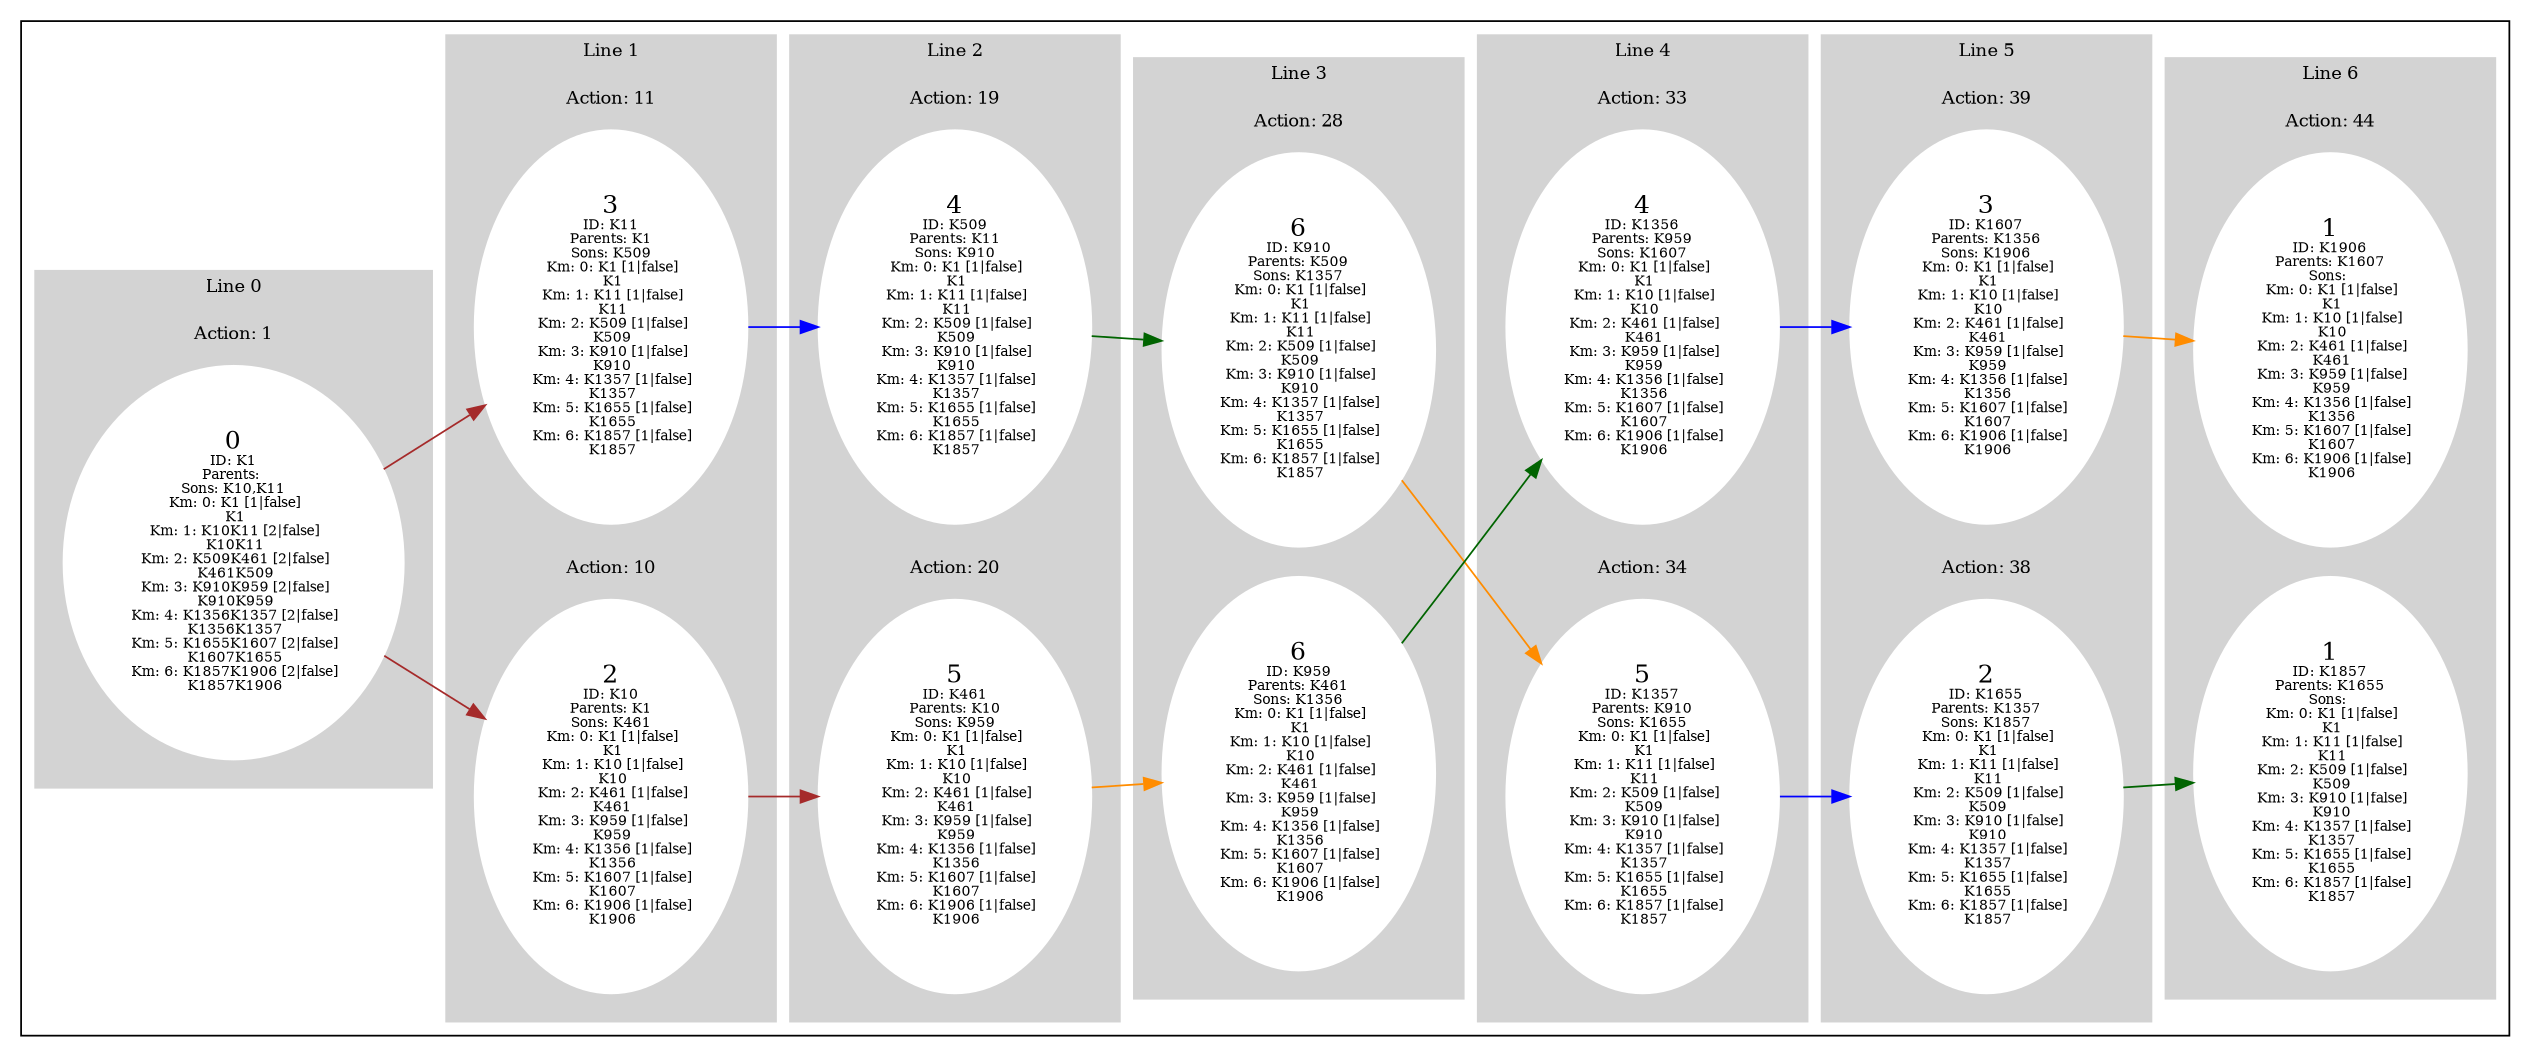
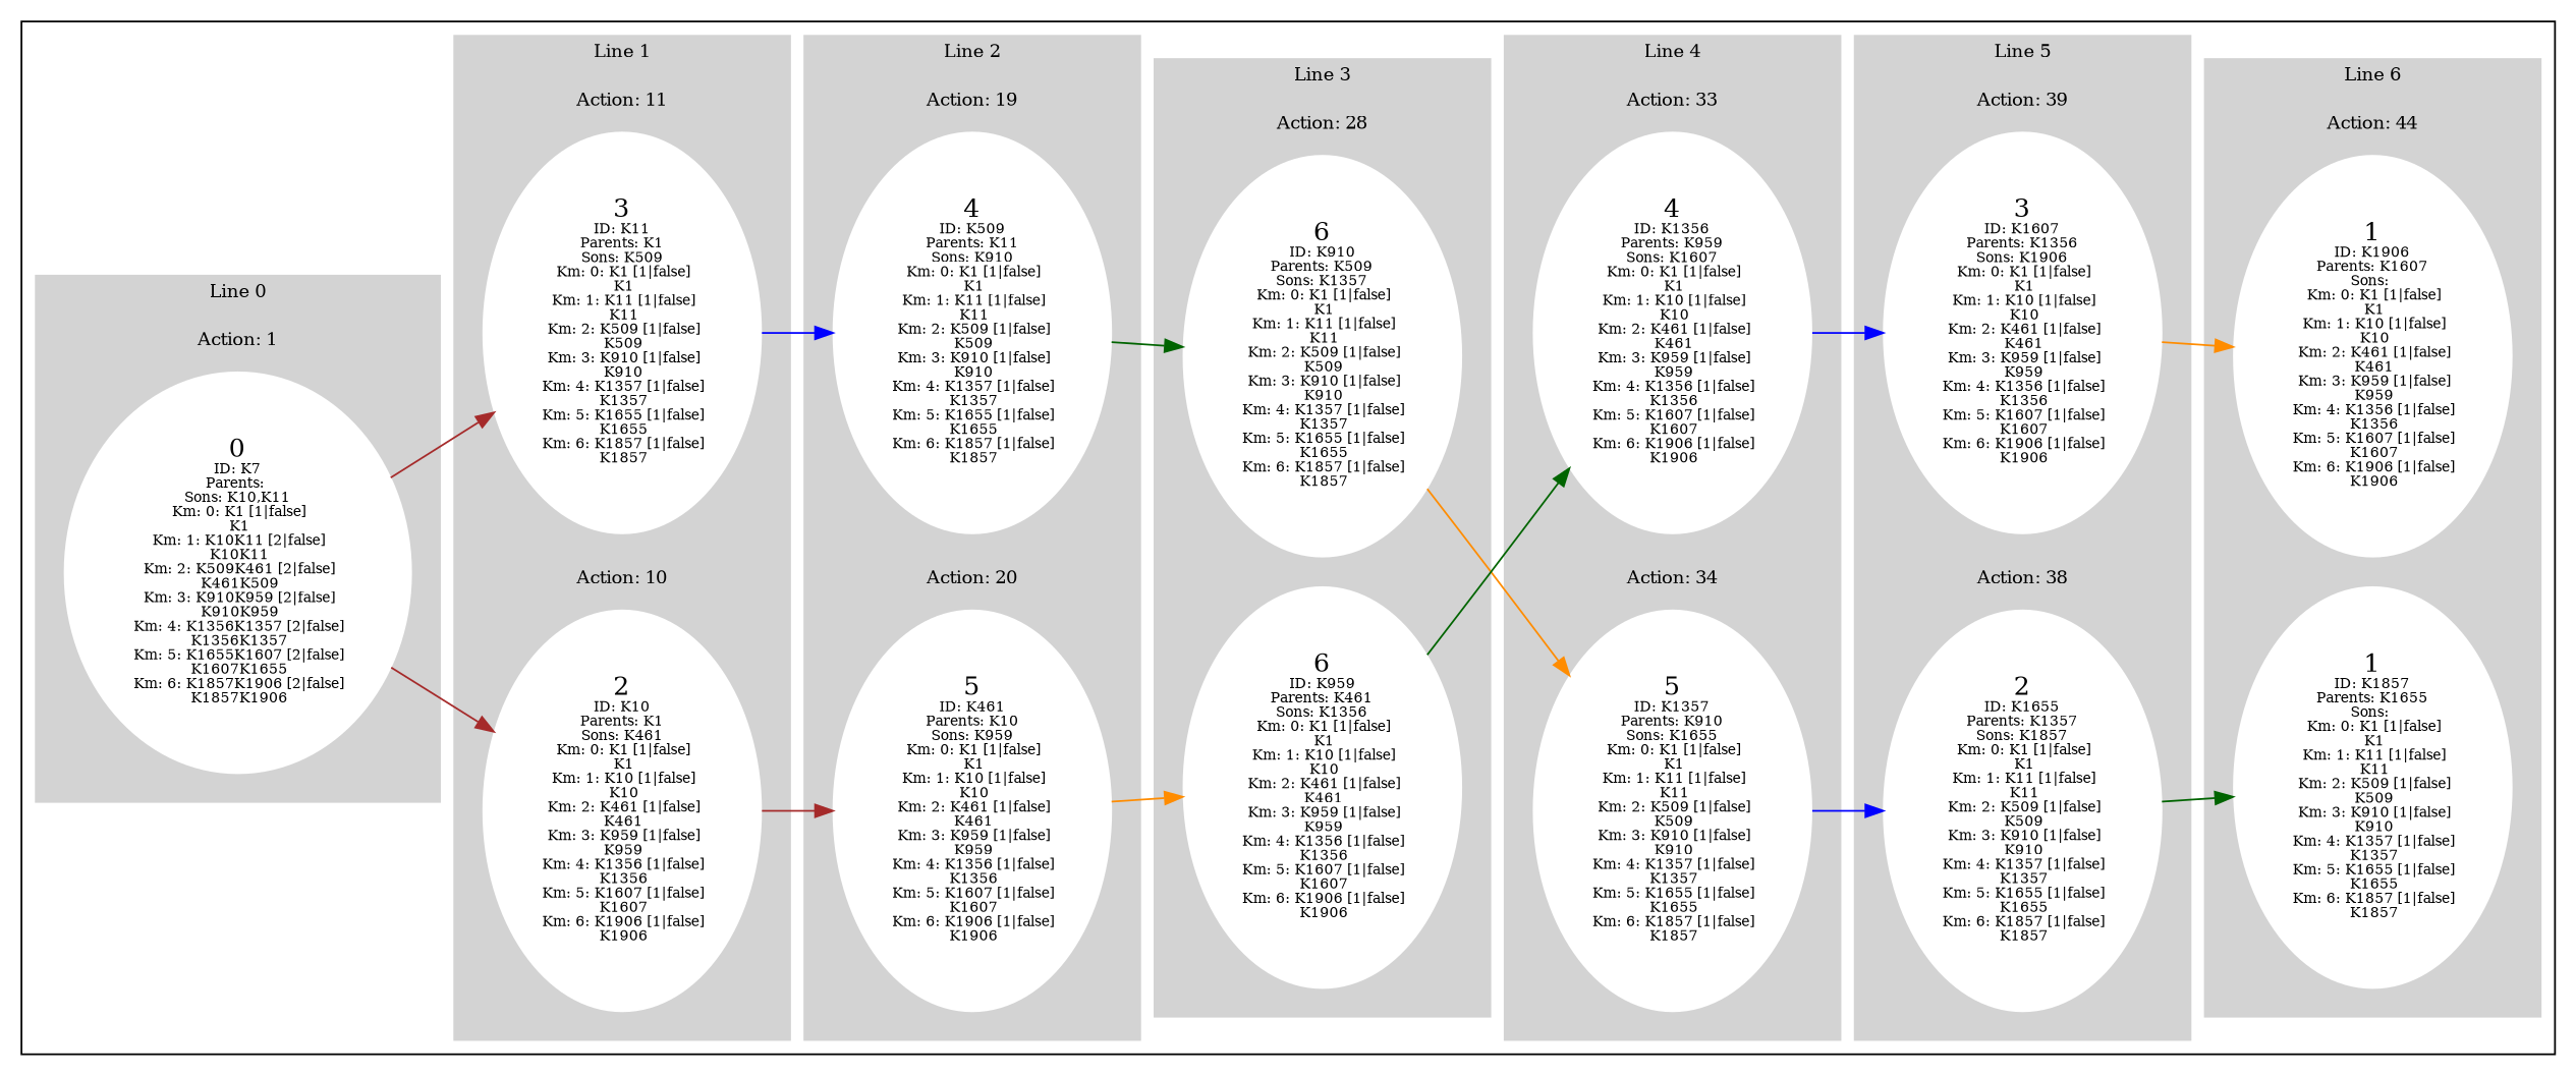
  digraph {
    rankdir=LR
    node [color=white style=filled]
    edge [color=brown]
-   n1 [label=<0<BR /><FONT POINT-SIZE="8">ID: K1</FONT><BR /><FONT POINT-SIZE="8">Parents: </FONT><BR /><FONT POINT-SIZE="8">Sons: K10,K11</FONT><BR /><FONT POINT-SIZE="8"> Km: 0: K1 [1|false]<BR /> K1</FONT><BR /><FONT POINT-SIZE="8"> Km: 1: K10K11 [2|false]<BR /> K10K11</FONT><BR /><FONT POINT-SIZE="8"> Km: 2: K509K461 [2|false]<BR /> K461K509</FONT><BR /><FONT POINT-SIZE="8"> Km: 3: K910K959 [2|false]<BR /> K910K959</FONT><BR /><FONT POINT-SIZE="8"> Km: 4: K1356K1357 [2|false]<BR /> K1356K1357</FONT><BR /><FONT POINT-SIZE="8"> Km: 5: K1655K1607 [2|false]<BR /> K1607K1655</FONT><BR /><FONT POINT-SIZE="8"> Km: 6: K1857K1906 [2|false]<BR /> K1857K1906</FONT>>]
+   n1 [label=<0<BR /><FONT POINT-SIZE="8">ID: K7</FONT><BR /><FONT POINT-SIZE="8">Parents: </FONT><BR /><FONT POINT-SIZE="8">Sons: K10,K11</FONT><BR /><FONT POINT-SIZE="8"> Km: 0: K1 [1|false]<BR /> K1</FONT><BR /><FONT POINT-SIZE="8"> Km: 1: K10K11 [2|false]<BR /> K10K11</FONT><BR /><FONT POINT-SIZE="8"> Km: 2: K509K461 [2|false]<BR /> K461K509</FONT><BR /><FONT POINT-SIZE="8"> Km: 3: K910K959 [2|false]<BR /> K910K959</FONT><BR /><FONT POINT-SIZE="8"> Km: 4: K1356K1357 [2|false]<BR /> K1356K1357</FONT><BR /><FONT POINT-SIZE="8"> Km: 5: K1655K1607 [2|false]<BR /> K1607K1655</FONT><BR /><FONT POINT-SIZE="8"> Km: 6: K1857K1906 [2|false]<BR /> K1857K1906</FONT>>]
    n2 [label=<4<BR /><FONT POINT-SIZE="8">ID: K1356</FONT><BR /><FONT POINT-SIZE="8">Parents: K959</FONT><BR /><FONT POINT-SIZE="8">Sons: K1607</FONT><BR /><FONT POINT-SIZE="8"> Km: 0: K1 [1|false]<BR /> K1</FONT><BR /><FONT POINT-SIZE="8"> Km: 1: K10 [1|false]<BR /> K10</FONT><BR /><FONT POINT-SIZE="8"> Km: 2: K461 [1|false]<BR /> K461</FONT><BR /><FONT POINT-SIZE="8"> Km: 3: K959 [1|false]<BR /> K959</FONT><BR /><FONT POINT-SIZE="8"> Km: 4: K1356 [1|false]<BR /> K1356</FONT><BR /><FONT POINT-SIZE="8"> Km: 5: K1607 [1|false]<BR /> K1607</FONT><BR /><FONT POINT-SIZE="8"> Km: 6: K1906 [1|false]<BR /> K1906</FONT>>]
    n3 [label=<5<BR /><FONT POINT-SIZE="8">ID: K1357</FONT><BR /><FONT POINT-SIZE="8">Parents: K910</FONT><BR /><FONT POINT-SIZE="8">Sons: K1655</FONT><BR /><FONT POINT-SIZE="8"> Km: 0: K1 [1|false]<BR /> K1</FONT><BR /><FONT POINT-SIZE="8"> Km: 1: K11 [1|false]<BR /> K11</FONT><BR /><FONT POINT-SIZE="8"> Km: 2: K509 [1|false]<BR /> K509</FONT><BR /><FONT POINT-SIZE="8"> Km: 3: K910 [1|false]<BR /> K910</FONT><BR /><FONT POINT-SIZE="8"> Km: 4: K1357 [1|false]<BR /> K1357</FONT><BR /><FONT POINT-SIZE="8"> Km: 5: K1655 [1|false]<BR /> K1655</FONT><BR /><FONT POINT-SIZE="8"> Km: 6: K1857 [1|false]<BR /> K1857</FONT>>]
    n4 [label=<4<BR /><FONT POINT-SIZE="8">ID: K509</FONT><BR /><FONT POINT-SIZE="8">Parents: K11</FONT><BR /><FONT POINT-SIZE="8">Sons: K910</FONT><BR /><FONT POINT-SIZE="8"> Km: 0: K1 [1|false]<BR /> K1</FONT><BR /><FONT POINT-SIZE="8"> Km: 1: K11 [1|false]<BR /> K11</FONT><BR /><FONT POINT-SIZE="8"> Km: 2: K509 [1|false]<BR /> K509</FONT><BR /><FONT POINT-SIZE="8"> Km: 3: K910 [1|false]<BR /> K910</FONT><BR /><FONT POINT-SIZE="8"> Km: 4: K1357 [1|false]<BR /> K1357</FONT><BR /><FONT POINT-SIZE="8"> Km: 5: K1655 [1|false]<BR /> K1655</FONT><BR /><FONT POINT-SIZE="8"> Km: 6: K1857 [1|false]<BR /> K1857</FONT>>]
    n5 [label=<5<BR /><FONT POINT-SIZE="8">ID: K461</FONT><BR /><FONT POINT-SIZE="8">Parents: K10</FONT><BR /><FONT POINT-SIZE="8">Sons: K959</FONT><BR /><FONT POINT-SIZE="8"> Km: 0: K1 [1|false]<BR /> K1</FONT><BR /><FONT POINT-SIZE="8"> Km: 1: K10 [1|false]<BR /> K10</FONT><BR /><FONT POINT-SIZE="8"> Km: 2: K461 [1|false]<BR /> K461</FONT><BR /><FONT POINT-SIZE="8"> Km: 3: K959 [1|false]<BR /> K959</FONT><BR /><FONT POINT-SIZE="8"> Km: 4: K1356 [1|false]<BR /> K1356</FONT><BR /><FONT POINT-SIZE="8"> Km: 5: K1607 [1|false]<BR /> K1607</FONT><BR /><FONT POINT-SIZE="8"> Km: 6: K1906 [1|false]<BR /> K1906</FONT>>]
    n6 [label=<6<BR /><FONT POINT-SIZE="8">ID: K910</FONT><BR /><FONT POINT-SIZE="8">Parents: K509</FONT><BR /><FONT POINT-SIZE="8">Sons: K1357</FONT><BR /><FONT POINT-SIZE="8"> Km: 0: K1 [1|false]<BR /> K1</FONT><BR /><FONT POINT-SIZE="8"> Km: 1: K11 [1|false]<BR /> K11</FONT><BR /><FONT POINT-SIZE="8"> Km: 2: K509 [1|false]<BR /> K509</FONT><BR /><FONT POINT-SIZE="8"> Km: 3: K910 [1|false]<BR /> K910</FONT><BR /><FONT POINT-SIZE="8"> Km: 4: K1357 [1|false]<BR /> K1357</FONT><BR /><FONT POINT-SIZE="8"> Km: 5: K1655 [1|false]<BR /> K1655</FONT><BR /><FONT POINT-SIZE="8"> Km: 6: K1857 [1|false]<BR /> K1857</FONT>>]
    n7 [label=<6<BR /><FONT POINT-SIZE="8">ID: K959</FONT><BR /><FONT POINT-SIZE="8">Parents: K461</FONT><BR /><FONT POINT-SIZE="8">Sons: K1356</FONT><BR /><FONT POINT-SIZE="8"> Km: 0: K1 [1|false]<BR /> K1</FONT><BR /><FONT POINT-SIZE="8"> Km: 1: K10 [1|false]<BR /> K10</FONT><BR /><FONT POINT-SIZE="8"> Km: 2: K461 [1|false]<BR /> K461</FONT><BR /><FONT POINT-SIZE="8"> Km: 3: K959 [1|false]<BR /> K959</FONT><BR /><FONT POINT-SIZE="8"> Km: 4: K1356 [1|false]<BR /> K1356</FONT><BR /><FONT POINT-SIZE="8"> Km: 5: K1607 [1|false]<BR /> K1607</FONT><BR /><FONT POINT-SIZE="8"> Km: 6: K1906 [1|false]<BR /> K1906</FONT>>]
    n8 [label=<2<BR /><FONT POINT-SIZE="8">ID: K1655</FONT><BR /><FONT POINT-SIZE="8">Parents: K1357</FONT><BR /><FONT POINT-SIZE="8">Sons: K1857</FONT><BR /><FONT POINT-SIZE="8"> Km: 0: K1 [1|false]<BR /> K1</FONT><BR /><FONT POINT-SIZE="8"> Km: 1: K11 [1|false]<BR /> K11</FONT><BR /><FONT POINT-SIZE="8"> Km: 2: K509 [1|false]<BR /> K509</FONT><BR /><FONT POINT-SIZE="8"> Km: 3: K910 [1|false]<BR /> K910</FONT><BR /><FONT POINT-SIZE="8"> Km: 4: K1357 [1|false]<BR /> K1357</FONT><BR /><FONT POINT-SIZE="8"> Km: 5: K1655 [1|false]<BR /> K1655</FONT><BR /><FONT POINT-SIZE="8"> Km: 6: K1857 [1|false]<BR /> K1857</FONT>>]
    n9 [label=<3<BR /><FONT POINT-SIZE="8">ID: K1607</FONT><BR /><FONT POINT-SIZE="8">Parents: K1356</FONT><BR /><FONT POINT-SIZE="8">Sons: K1906</FONT><BR /><FONT POINT-SIZE="8"> Km: 0: K1 [1|false]<BR /> K1</FONT><BR /><FONT POINT-SIZE="8"> Km: 1: K10 [1|false]<BR /> K10</FONT><BR /><FONT POINT-SIZE="8"> Km: 2: K461 [1|false]<BR /> K461</FONT><BR /><FONT POINT-SIZE="8"> Km: 3: K959 [1|false]<BR /> K959</FONT><BR /><FONT POINT-SIZE="8"> Km: 4: K1356 [1|false]<BR /> K1356</FONT><BR /><FONT POINT-SIZE="8"> Km: 5: K1607 [1|false]<BR /> K1607</FONT><BR /><FONT POINT-SIZE="8"> Km: 6: K1906 [1|false]<BR /> K1906</FONT>>]
    n10 [label=<1<BR /><FONT POINT-SIZE="8">ID: K1857</FONT><BR /><FONT POINT-SIZE="8">Parents: K1655</FONT><BR /><FONT POINT-SIZE="8">Sons: </FONT><BR /><FONT POINT-SIZE="8"> Km: 0: K1 [1|false]<BR /> K1</FONT><BR /><FONT POINT-SIZE="8"> Km: 1: K11 [1|false]<BR /> K11</FONT><BR /><FONT POINT-SIZE="8"> Km: 2: K509 [1|false]<BR /> K509</FONT><BR /><FONT POINT-SIZE="8"> Km: 3: K910 [1|false]<BR /> K910</FONT><BR /><FONT POINT-SIZE="8"> Km: 4: K1357 [1|false]<BR /> K1357</FONT><BR /><FONT POINT-SIZE="8"> Km: 5: K1655 [1|false]<BR /> K1655</FONT><BR /><FONT POINT-SIZE="8"> Km: 6: K1857 [1|false]<BR /> K1857</FONT>>]
    n11 [label=<1<BR /><FONT POINT-SIZE="8">ID: K1906</FONT><BR /><FONT POINT-SIZE="8">Parents: K1607</FONT><BR /><FONT POINT-SIZE="8">Sons: </FONT><BR /><FONT POINT-SIZE="8"> Km: 0: K1 [1|false]<BR /> K1</FONT><BR /><FONT POINT-SIZE="8"> Km: 1: K10 [1|false]<BR /> K10</FONT><BR /><FONT POINT-SIZE="8"> Km: 2: K461 [1|false]<BR /> K461</FONT><BR /><FONT POINT-SIZE="8"> Km: 3: K959 [1|false]<BR /> K959</FONT><BR /><FONT POINT-SIZE="8"> Km: 4: K1356 [1|false]<BR /> K1356</FONT><BR /><FONT POINT-SIZE="8"> Km: 5: K1607 [1|false]<BR /> K1607</FONT><BR /><FONT POINT-SIZE="8"> Km: 6: K1906 [1|false]<BR /> K1906</FONT>>]
    n12 [label=<3<BR /><FONT POINT-SIZE="8">ID: K11</FONT><BR /><FONT POINT-SIZE="8">Parents: K1</FONT><BR /><FONT POINT-SIZE="8">Sons: K509</FONT><BR /><FONT POINT-SIZE="8"> Km: 0: K1 [1|false]<BR /> K1</FONT><BR /><FONT POINT-SIZE="8"> Km: 1: K11 [1|false]<BR /> K11</FONT><BR /><FONT POINT-SIZE="8"> Km: 2: K509 [1|false]<BR /> K509</FONT><BR /><FONT POINT-SIZE="8"> Km: 3: K910 [1|false]<BR /> K910</FONT><BR /><FONT POINT-SIZE="8"> Km: 4: K1357 [1|false]<BR /> K1357</FONT><BR /><FONT POINT-SIZE="8"> Km: 5: K1655 [1|false]<BR /> K1655</FONT><BR /><FONT POINT-SIZE="8"> Km: 6: K1857 [1|false]<BR /> K1857</FONT>>]
    n13 [label=<2<BR /><FONT POINT-SIZE="8">ID: K10</FONT><BR /><FONT POINT-SIZE="8">Parents: K1</FONT><BR /><FONT POINT-SIZE="8">Sons: K461</FONT><BR /><FONT POINT-SIZE="8"> Km: 0: K1 [1|false]<BR /> K1</FONT><BR /><FONT POINT-SIZE="8"> Km: 1: K10 [1|false]<BR /> K10</FONT><BR /><FONT POINT-SIZE="8"> Km: 2: K461 [1|false]<BR /> K461</FONT><BR /><FONT POINT-SIZE="8"> Km: 3: K959 [1|false]<BR /> K959</FONT><BR /><FONT POINT-SIZE="8"> Km: 4: K1356 [1|false]<BR /> K1356</FONT><BR /><FONT POINT-SIZE="8"> Km: 5: K1607 [1|false]<BR /> K1607</FONT><BR /><FONT POINT-SIZE="8"> Km: 6: K1906 [1|false]<BR /> K1906</FONT>>]
    subgraph cluster_1 {
      subgraph cluster_2 {
        color=lightgrey
        fontsize=10
        label="Line 0"
        style=filled
        subgraph cluster_3 {
          color=lightgrey
          fontsize=10
          label="Action: 1"
          style=filled
          n1
        }
      }
      subgraph cluster_4 {
        color=lightgrey
        fontsize=10
        label="Line 4"
        style=filled
        subgraph cluster_5 {
          color=lightgrey
          fontsize=10
          label="Action: 33"
          style=filled
          n2
        }
        subgraph cluster_6 {
          color=lightgrey
          fontsize=10
          label="Action: 34"
          style=filled
          n3
        }
      }
      subgraph cluster_7 {
        color=lightgrey
        fontsize=10
        label="Line 2"
        style=filled
        subgraph cluster_8 {
          color=lightgrey
          fontsize=10
          label="Action: 19"
          style=filled
          n4
        }
        subgraph cluster_9 {
          color=lightgrey
          fontsize=10
          label="Action: 20"
          style=filled
          n5
        }
      }
      subgraph cluster_10 {
        color=lightgrey
        fontsize=10
        label="Line 3"
        style=filled
        subgraph cluster_11 {
          color=lightgrey
          fontsize=10
          label="Action: 28"
          style=filled
          n6
          n7
        }
      }
      subgraph cluster_12 {
        color=lightgrey
        fontsize=10
        label="Line 5"
        style=filled
        subgraph cluster_13 {
          color=lightgrey
          fontsize=10
          label="Action: 38"
          style=filled
          n8
        }
        subgraph cluster_14 {
          color=lightgrey
          fontsize=10
          label="Action: 39"
          style=filled
          n9
        }
      }
      subgraph cluster_15 {
        color=lightgrey
        fontsize=10
        label="Line 6"
        style=filled
        subgraph cluster_16 {
          color=lightgrey
          fontsize=10
          label="Action: 44"
          style=filled
          n10
          n11
        }
      }
      subgraph cluster_17 {
        color=lightgrey
        fontsize=10
        label="Line 1"
        style=filled
        subgraph cluster_18 {
          color=lightgrey
          fontsize=10
          label="Action: 11"
          style=filled
          n12
        }
        subgraph cluster_19 {
          color=lightgrey
          fontsize=10
          label="Action: 10"
          style=filled
          n13
        }
      }
    }
    n1 -> n12
    n1 -> n13
    n2 -> n9 [color=blue]
    n3 -> n8 [color=blue]
    n4 -> n6 [color=darkgreen]
    n5 -> n7 [color=darkorange]
    n6 -> n3 [color=darkorange]
    n7 -> n2 [color=darkgreen]
    n8 -> n10 [color=darkgreen]
    n9 -> n11 [color=darkorange]
    n12 -> n4 [color=blue]
    n13 -> n5
  }
